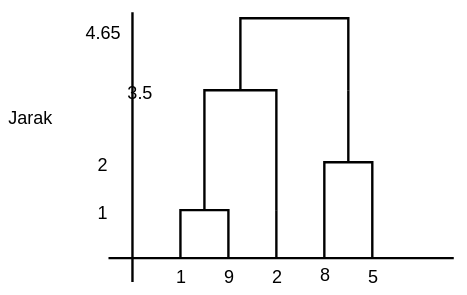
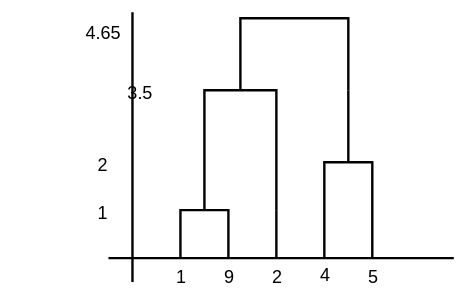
  <mxCell id="0" />
  <mxCell id="1" parent="0" />
  <mxCell id="2" value="" style="endArrow=none;html=1;rounded=0;strokeWidth=4;" edge="1" parent="1"><mxGeometry width="50" height="50" relative="1" as="geometry"><mxPoint x="220" y="470" as="sourcePoint" /><mxPoint x="220" y="20" as="targetPoint" /></mxGeometry></mxCell>
  <mxCell id="3" value="" style="endArrow=none;html=1;rounded=0;strokeWidth=4;" edge="1" parent="1"><mxGeometry width="50" height="50" relative="1" as="geometry"><mxPoint x="180" y="430" as="sourcePoint" /><mxPoint x="755.882" y="430" as="targetPoint" /></mxGeometry></mxCell>
  <mxCell id="4" value="1" style="edgeLabel;html=1;align=center;verticalAlign=middle;resizable=0;points=[];fontSize=30;" vertex="1" connectable="0" parent="3"><mxGeometry x="-0.481" y="1" relative="1" as="geometry"><mxPoint x="-29" y="31" as="offset" /></mxGeometry></mxCell>
  <mxCell id="5" value="2" style="edgeLabel;html=1;align=center;verticalAlign=middle;resizable=0;points=[];fontSize=30;" vertex="1" connectable="0" parent="1"><mxGeometry x="460" y="460" as="geometry" /></mxCell>
  <mxCell id="6" value="9" style="edgeLabel;html=1;align=center;verticalAlign=middle;resizable=0;points=[];fontSize=30;" vertex="1" connectable="0" parent="1"><mxGeometry x="380" y="460" as="geometry" /></mxCell>
- <mxCell id="7" value="8" style="edgeLabel;html=1;align=center;verticalAlign=middle;resizable=0;points=[];fontSize=30;" vertex="1" connectable="0" parent="1"><mxGeometry x="540" y="450" as="geometry"><mxPoint y="7" as="offset" /></mxGeometry></mxCell>
+ <mxCell id="7" value="4" style="edgeLabel;html=1;align=center;verticalAlign=middle;resizable=0;points=[];fontSize=30;" vertex="1" connectable="0" parent="1"><mxGeometry x="540" y="450" as="geometry"><mxPoint y="7" as="offset" /></mxGeometry></mxCell>
  <mxCell id="8" value="5" style="edgeLabel;html=1;align=center;verticalAlign=middle;resizable=0;points=[];fontSize=30;" vertex="1" connectable="0" parent="1"><mxGeometry x="620" y="460" as="geometry" /></mxCell>
  <mxCell id="9" value="" style="strokeWidth=4;html=1;shape=mxgraph.flowchart.annotation_1;align=left;pointerEvents=1;fontSize=30;direction=south;" vertex="1" parent="1"><mxGeometry x="300" y="350" width="80" height="80" as="geometry" /></mxCell>
  <mxCell id="10" value="" style="strokeWidth=4;html=1;shape=mxgraph.flowchart.annotation_1;align=left;pointerEvents=1;fontSize=30;direction=south;" vertex="1" parent="1"><mxGeometry x="540" y="270" width="80" height="160" as="geometry" /></mxCell>
  <mxCell id="11" value="" style="strokeWidth=4;html=1;shape=mxgraph.flowchart.annotation_1;align=left;pointerEvents=1;fontSize=30;direction=south;" vertex="1" parent="1"><mxGeometry x="340" y="150" width="120" height="200" as="geometry" /></mxCell>
  <mxCell id="12" value="" style="strokeWidth=4;html=1;shape=mxgraph.flowchart.annotation_1;align=left;pointerEvents=1;fontSize=30;direction=south;" vertex="1" parent="1"><mxGeometry x="400" width="180" height="120" as="geometry" y="30" /></mxCell>
  <mxCell id="13" value="1" style="text;whiteSpace=wrap;html=1;fontSize=30;" vertex="1" parent="1"><mxGeometry x="160" y="330" width="40" height="50" as="geometry" /></mxCell>
  <mxCell id="14" value="2" style="text;whiteSpace=wrap;html=1;fontSize=30;" vertex="1" parent="1"><mxGeometry x="160" y="250" width="40" height="50" as="geometry" /></mxCell>
  <mxCell id="15" value="3.5" style="text;whiteSpace=wrap;html=1;fontSize=30;" vertex="1" parent="1"><mxGeometry x="210" y="130" width="40" height="50" as="geometry" /></mxCell>
  <mxCell id="16" value="4.65" style="text;whiteSpace=wrap;html=1;fontSize=30;" vertex="1" parent="1"><mxGeometry x="140" width="40" height="50" as="geometry" y="30" /></mxCell>
  <mxCell id="17" value="" style="endArrow=none;html=1;rounded=0;fontSize=30;strokeWidth=4;entryX=1;entryY=0;entryDx=0;entryDy=0;entryPerimeter=0;" edge="1" parent="1" target="11"><mxGeometry width="50" height="50" relative="1" as="geometry"><mxPoint x="460" y="430" as="sourcePoint" /><mxPoint x="470" y="290" as="targetPoint" /></mxGeometry></mxCell>
  <mxCell id="18" value="" style="endArrow=none;html=1;rounded=0;fontSize=30;strokeWidth=4;entryX=1;entryY=0;entryDx=0;entryDy=0;entryPerimeter=0;exitX=0;exitY=0.5;exitDx=0;exitDy=0;exitPerimeter=0;" edge="1" parent="1" source="10" target="12"><mxGeometry width="50" height="50" relative="1" as="geometry"><mxPoint x="470" y="440" as="sourcePoint" /><mxPoint x="470" y="360" as="targetPoint" /></mxGeometry></mxCell>
- <mxCell id="19" value="Jarak" style="text;html=1;strokeColor=none;fillColor=none;align=center;verticalAlign=middle;whiteSpace=wrap;rounded=0;fontSize=30;" vertex="1" parent="1"><mxGeometry y="180" width="60" height="30" as="geometry" x="20" /></mxCell>
